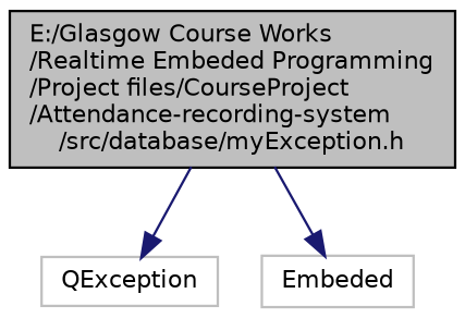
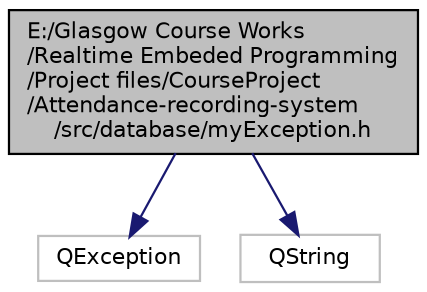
  digraph {
    node [color=grey75 fillcolor=white fontname=Helvetica fontsize=10 shape=record style=filled]
    edge [color=midnightblue fontname=Helvetica fontsize=10 labelfontname=Helvetica labelfontsize=10 style=solid]
    n1 [color=black fillcolor=grey75 fontcolor=black height=0.2 label="E:/Glasgow Course Works\l/Realtime Embeded Programming\l/Project files/CourseProject\l/Attendance-recording-system\l/src/database/myException.h" width=0.4]
    n2 [height=0.2 label=QException width=0.4]
-   n3 [height=0.2 label=Embeded width=0.4]
+   n3 [height=0.2 label=QString width=0.4]
    n1 -> n2
    n1 -> n3
  }
